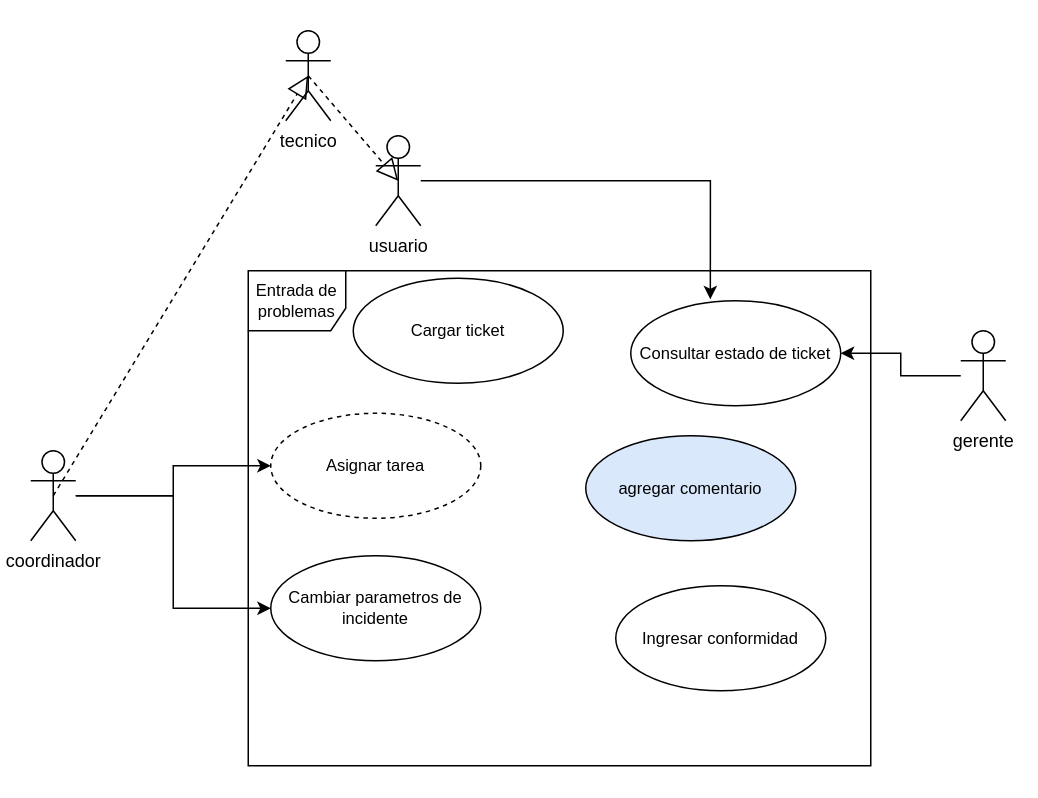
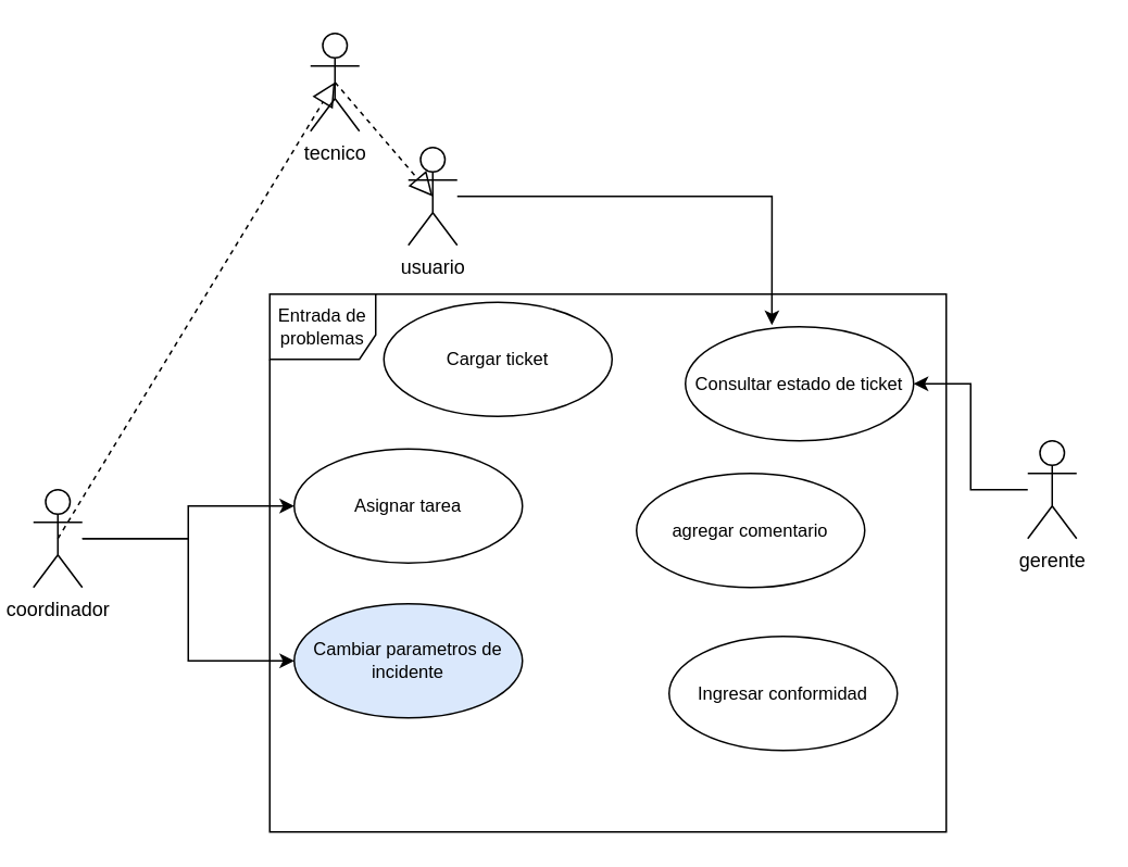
  <mxCell id="0" />
  <mxCell id="1" parent="0" />
  <mxCell id="2" value="tecnico&lt;br&gt;" style="shape=umlActor;verticalLabelPosition=bottom;labelBackgroundColor=#ffffff;verticalAlign=top;html=1;outlineConnect=0;" vertex="1" parent="1"><mxGeometry x="190" y="20" width="30" height="60" as="geometry" /></mxCell>
  <mxCell id="3" style="edgeStyle=orthogonalEdgeStyle;rounded=0;orthogonalLoop=1;jettySize=auto;html=1;fontSize=11;" edge="1" parent="1" source="4" target="15"><mxGeometry relative="1" as="geometry" /></mxCell>
- <mxCell id="4" value="gerente" style="shape=umlActor;verticalLabelPosition=bottom;labelBackgroundColor=#ffffff;verticalAlign=top;html=1;outlineConnect=0;" vertex="1" parent="1"><mxGeometry x="640" y="220" width="30" height="60" as="geometry" /></mxCell>
+ <mxCell id="4" value="gerente" style="shape=umlActor;verticalLabelPosition=bottom;labelBackgroundColor=#ffffff;verticalAlign=top;html=1;outlineConnect=0;" vertex="1" parent="1"><mxGeometry x="630" y="270" width="30" height="60" as="geometry" /></mxCell>
  <mxCell id="5" style="edgeStyle=orthogonalEdgeStyle;rounded=0;orthogonalLoop=1;jettySize=auto;html=1;entryX=0;entryY=0.5;entryDx=0;entryDy=0;fontSize=11;" edge="1" parent="1" source="7" target="12"><mxGeometry relative="1" as="geometry" /></mxCell>
  <mxCell id="6" style="edgeStyle=orthogonalEdgeStyle;rounded=0;orthogonalLoop=1;jettySize=auto;html=1;entryX=0;entryY=0.5;entryDx=0;entryDy=0;fontSize=11;" edge="1" parent="1" source="7" target="13"><mxGeometry relative="1" as="geometry" /></mxCell>
  <mxCell id="7" value="coordinador" style="shape=umlActor;verticalLabelPosition=bottom;labelBackgroundColor=#ffffff;verticalAlign=top;html=1;outlineConnect=0;" vertex="1" parent="1"><mxGeometry x="20" y="300" width="30" height="60" as="geometry" /></mxCell>
  <mxCell id="8" style="edgeStyle=orthogonalEdgeStyle;rounded=0;orthogonalLoop=1;jettySize=auto;html=1;entryX=0.379;entryY=-0.014;entryDx=0;entryDy=0;entryPerimeter=0;fontSize=11;" edge="1" parent="1" source="9" target="15"><mxGeometry relative="1" as="geometry" /></mxCell>
  <mxCell id="9" value="usuario" style="shape=umlActor;verticalLabelPosition=bottom;labelBackgroundColor=#ffffff;verticalAlign=top;html=1;outlineConnect=0;" vertex="1" parent="1"><mxGeometry x="250" y="90" width="30" height="60" as="geometry" /></mxCell>
  <mxCell id="10" value="Entrada de problemas" style="shape=umlFrame;whiteSpace=wrap;html=1;width=65;height=40;fontSize=11;flipH=0;flipV=0;" vertex="1" parent="1"><mxGeometry x="165" y="180" width="415" height="330" as="geometry" /></mxCell>
  <mxCell id="11" value="Cargar ticket" style="ellipse;whiteSpace=wrap;html=1;fontSize=11;" vertex="1" parent="1"><mxGeometry x="235" y="185" width="140" height="70" as="geometry" /></mxCell>
- <mxCell id="12" value="Asignar tarea" style="ellipse;whiteSpace=wrap;html=1;fontSize=11;dashed=1;" vertex="1" parent="1"><mxGeometry x="180" y="275" width="140" height="70" as="geometry" /></mxCell>
- <mxCell id="13" value="Cambiar parametros de incidente&lt;br&gt;" style="ellipse;whiteSpace=wrap;html=1;fontSize=11;" vertex="1" parent="1"><mxGeometry x="180" y="370" width="140" height="70" as="geometry" /></mxCell>
+ <mxCell id="12" value="Asignar tarea" style="ellipse;whiteSpace=wrap;html=1;fontSize=11;" vertex="1" parent="1"><mxGeometry x="180" y="275" width="140" height="70" as="geometry" /></mxCell>
+ <mxCell id="13" value="Cambiar parametros de incidente&lt;br&gt;" style="ellipse;whiteSpace=wrap;html=1;fontSize=11;fillColor=#dae8fc;" vertex="1" parent="1"><mxGeometry x="180" y="370" width="140" height="70" as="geometry" /></mxCell>
  <mxCell id="14" value="" style="endArrow=block;dashed=1;endFill=0;endSize=12;html=1;fontSize=11;exitX=0.5;exitY=0.5;exitDx=0;exitDy=0;exitPerimeter=0;entryX=0.5;entryY=0.5;entryDx=0;entryDy=0;entryPerimeter=0;" edge="1" parent="1" source="2" target="9"><mxGeometry width="160" relative="1" as="geometry"><mxPoint x="-10" y="130" as="sourcePoint" /><mxPoint x="305" y="50" as="targetPoint" /></mxGeometry></mxCell>
  <mxCell id="15" value="Consultar estado de ticket" style="ellipse;whiteSpace=wrap;html=1;fontSize=11;" vertex="1" parent="1"><mxGeometry x="420" y="200" width="140" height="70" as="geometry" /></mxCell>
- <mxCell id="16" value="agregar comentario" style="ellipse;whiteSpace=wrap;html=1;fontSize=11;fillColor=#dae8fc;" vertex="1" parent="1"><mxGeometry x="390" y="290" width="140" height="70" as="geometry" /></mxCell>
+ <mxCell id="16" value="agregar comentario" style="ellipse;whiteSpace=wrap;html=1;fontSize=11;" vertex="1" parent="1"><mxGeometry x="390" y="290" width="140" height="70" as="geometry" /></mxCell>
  <mxCell id="17" value="" style="endArrow=block;dashed=1;endFill=0;endSize=12;html=1;fontSize=11;exitX=0.5;exitY=0.5;exitDx=0;exitDy=0;exitPerimeter=0;entryX=0.5;entryY=0.5;entryDx=0;entryDy=0;entryPerimeter=0;" edge="1" parent="1" source="7" target="2"><mxGeometry width="160" relative="1" as="geometry"><mxPoint x="-20" y="150" as="sourcePoint" /><mxPoint x="140" y="150" as="targetPoint" /></mxGeometry></mxCell>
  <mxCell id="18" value="Ingresar conformidad" style="ellipse;whiteSpace=wrap;html=1;fontSize=11;" vertex="1" parent="1"><mxGeometry x="410" y="390" width="140" height="70" as="geometry" /></mxCell>
